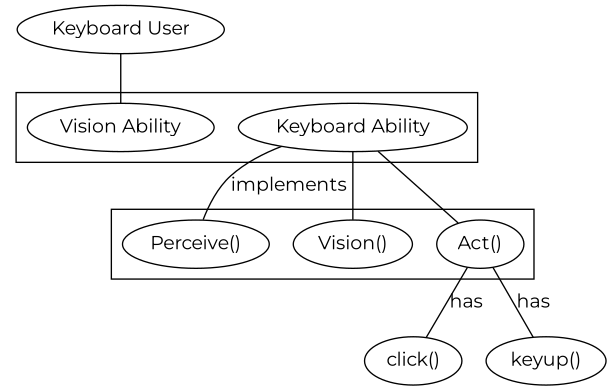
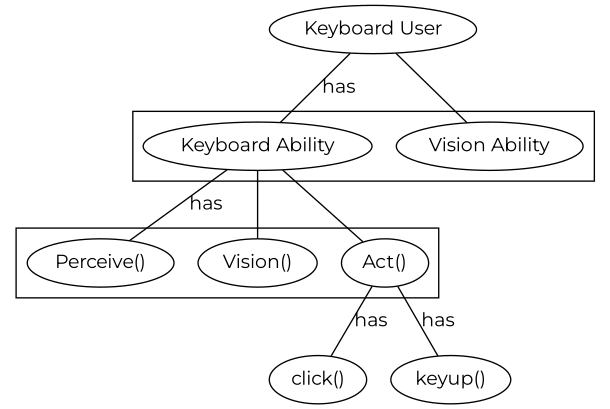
  digraph {
    fontname=Montserrat
    node [fontname=Montserrat]
    edge [dir=none fontname=Montserrat]
    "Perceive()"
    n2 [label="Vision()"]
    "Act()"
    "Keyboard Ability"
    "Vision Ability"
    "click()"
    "keyup()"
    "Keyboard User"
    subgraph cluster_1 {
      "Perceive()"
      n2
      "Act()"
    }
    subgraph cluster_2 {
      "Keyboard Ability"
      "Vision Ability"
    }
    "Act()" -> "click()" [label=has]
    "Act()" -> "keyup()" [label=has]
-   "Keyboard Ability" -> "Perceive()" [label=implements]
+   "Keyboard Ability" -> "Perceive()" [label=has]
    "Keyboard Ability" -> n2
    "Keyboard Ability" -> "Act()"
+   "Keyboard User" -> "Keyboard Ability" [label=has]
    "Keyboard User" -> "Vision Ability"
  }
